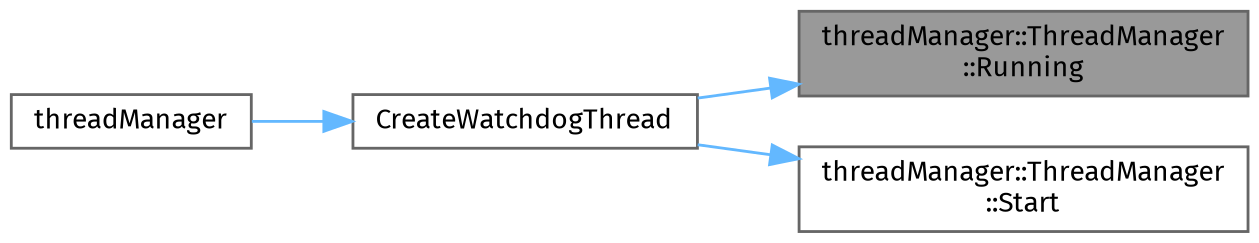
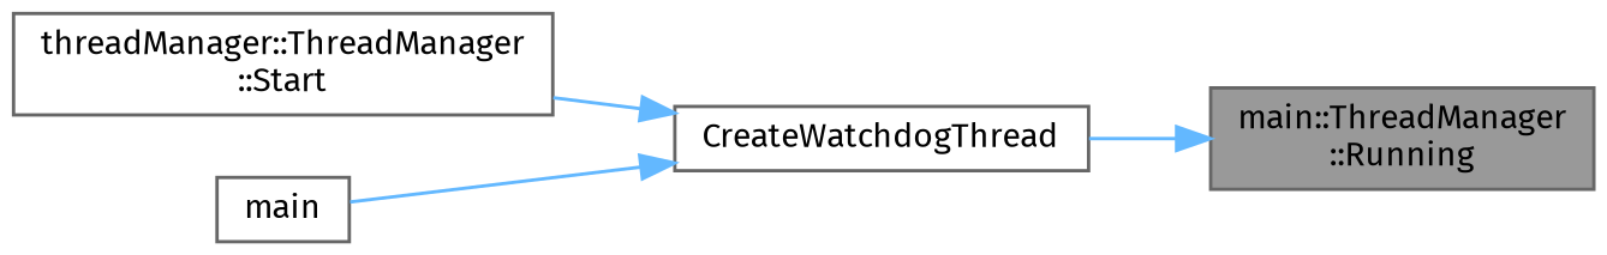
  digraph {
    fontname="Fira Sans"
    rankdir=RL
    node [color=grey40 fillcolor=white fontname="Fira Sans" fontsize=10 shape=box style=filled]
    edge [color=steelblue1 dir=back fontname="Fira Sans" fontsize=10 labelfontname=Helvetica labelfontsize=10 style=solid]
-   n1 [color=gray40 fillcolor=grey60 fontcolor=black height=0.2 label="threadManager::ThreadManager\l::Running" width=0.4]
+   n1 [color=gray40 fillcolor=grey60 fontcolor=black height=0.2 label="main::ThreadManager\l::Running" width=0.4]
    n2 [height=0.2 label=CreateWatchdogThread width=0.4]
    n3 [height=0.2 label="threadManager::ThreadManager\l::Start" width=0.4]
-   n4 [height=0.2 label=threadManager width=0.4]
+   n4 [height=0.2 label=main width=0.4]
    n1 -> n2
    n2 -> n4
-   n3 -> n2
+   n2 -> n3
  }
